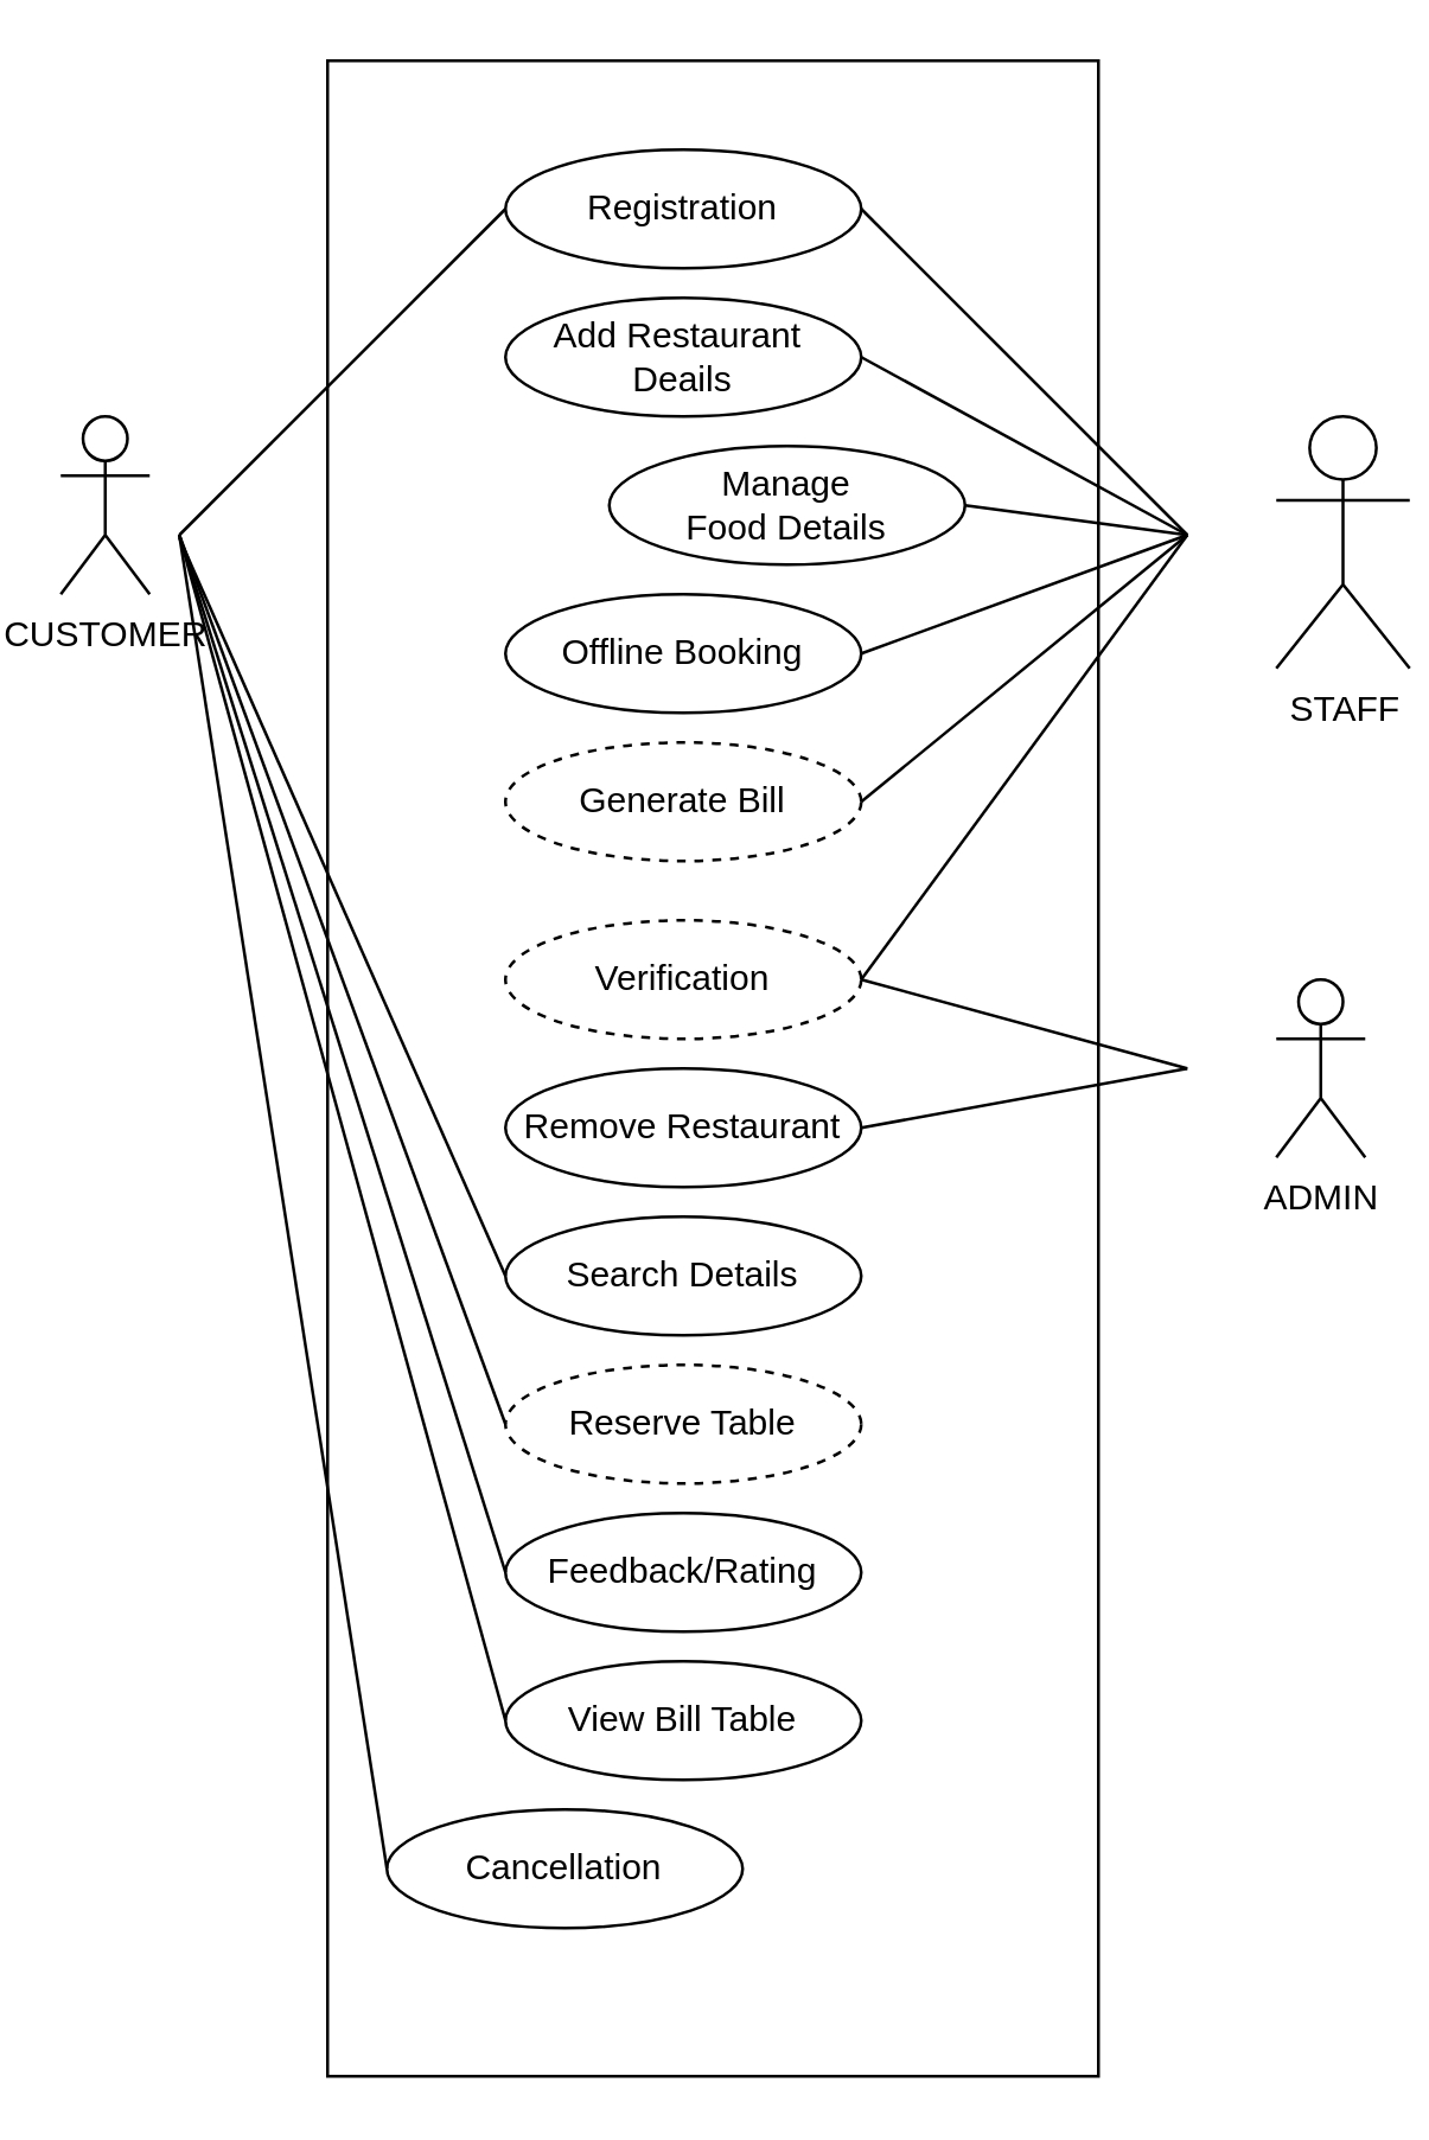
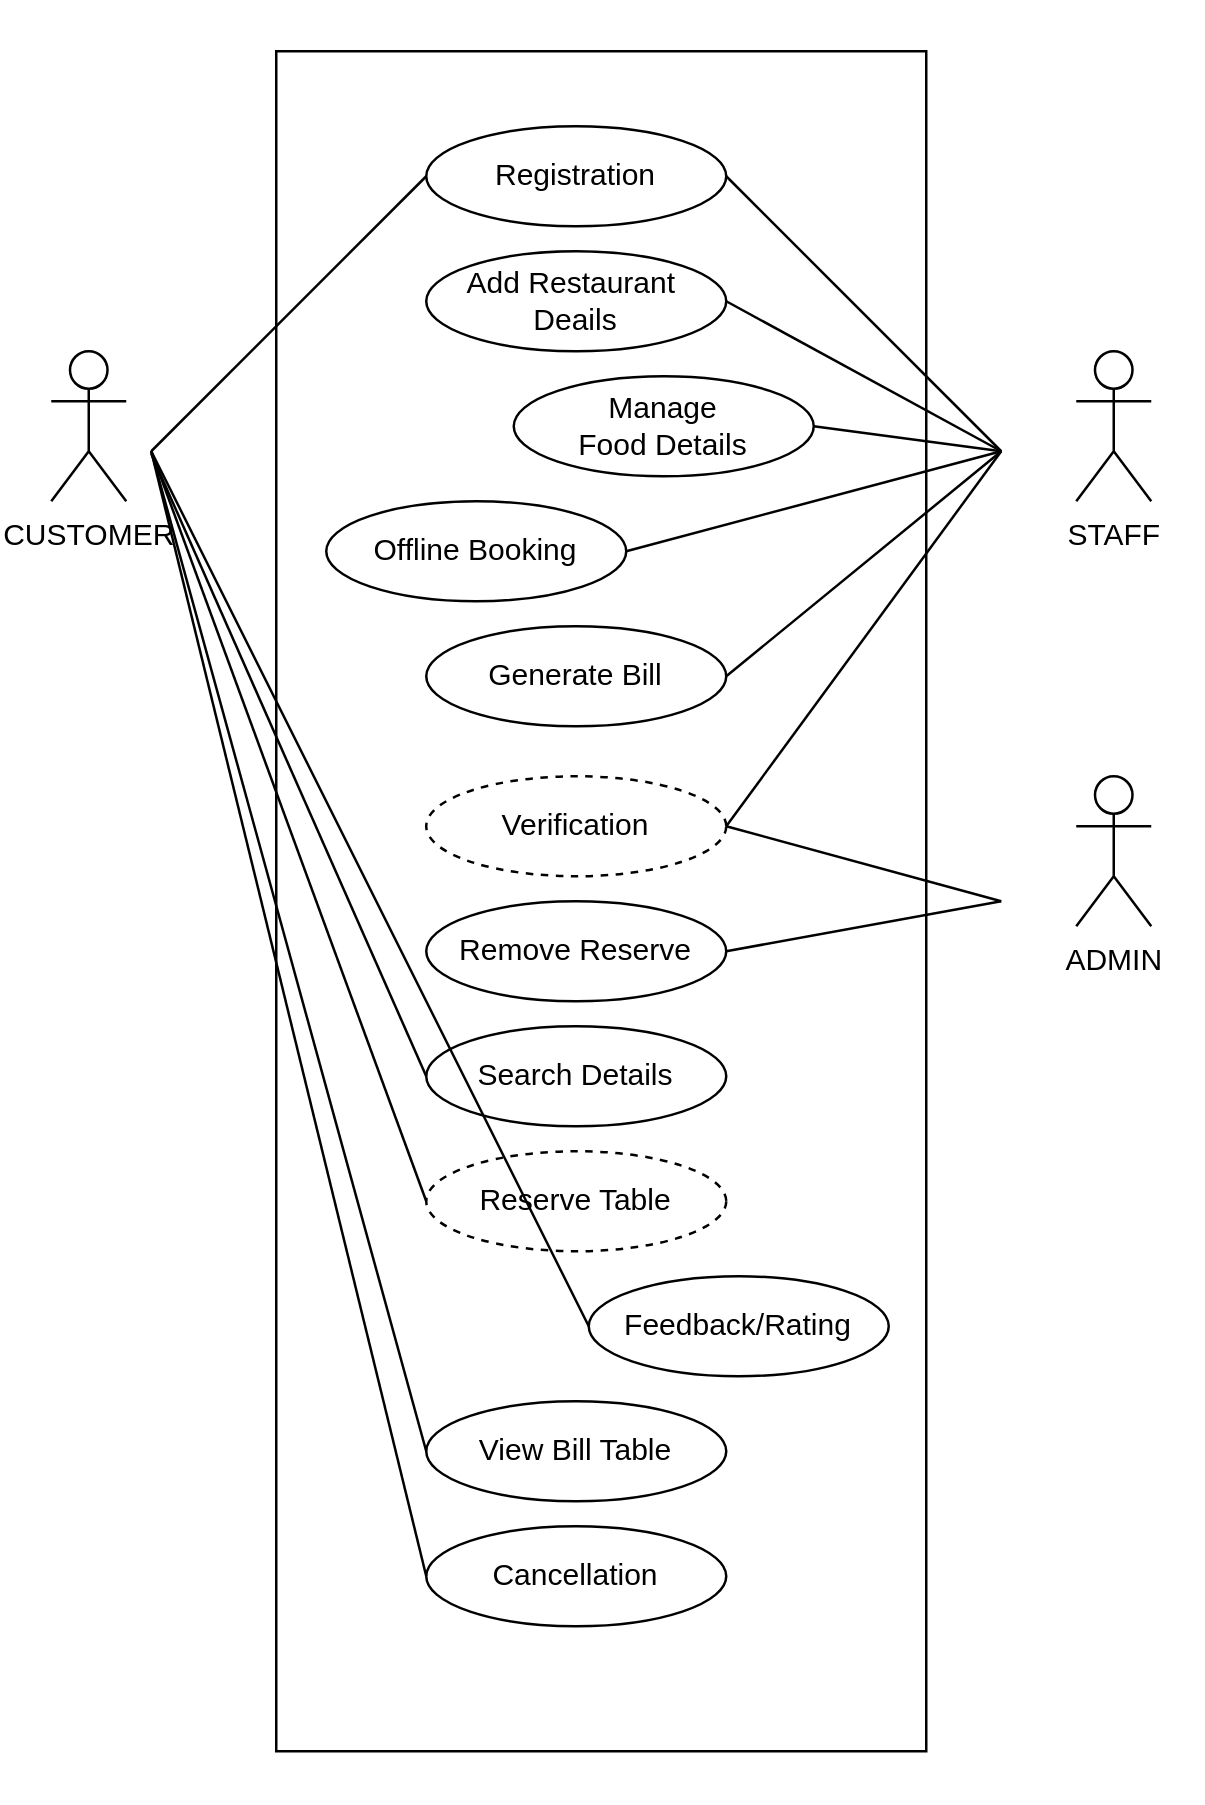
  <mxCell id="0" />
  <mxCell id="1" parent="0" />
  <mxCell id="2" value="" style="rounded=0;whiteSpace=wrap;html=1;" parent="1" vertex="1"><mxGeometry x="110" y="20" width="260" height="680" as="geometry" /></mxCell>
- <mxCell id="3" value="ADMIN" style="shape=umlActor;html=1;verticalLabelPosition=bottom;verticalAlign=top;align=center;" parent="1" vertex="1"><mxGeometry x="430" y="330" width="30" height="60" as="geometry" /></mxCell>
+ <mxCell id="3" value="ADMIN" style="shape=umlActor;html=1;verticalLabelPosition=bottom;verticalAlign=top;align=center;" parent="1" vertex="1"><mxGeometry x="430" y="310" width="30" height="60" as="geometry" /></mxCell>
  <mxCell id="4" value="CUSTOMER" style="shape=umlActor;html=1;verticalLabelPosition=bottom;verticalAlign=top;align=center;" parent="1" vertex="1"><mxGeometry x="20" y="140" width="30" height="60" as="geometry" /></mxCell>
- <mxCell id="5" value="STAFF" style="shape=umlActor;html=1;verticalLabelPosition=bottom;verticalAlign=top;align=center;" parent="1" vertex="1"><mxGeometry x="430" y="140" width="45" height="85" as="geometry" /></mxCell>
+ <mxCell id="5" value="STAFF" style="shape=umlActor;html=1;verticalLabelPosition=bottom;verticalAlign=top;align=center;" parent="1" vertex="1"><mxGeometry x="430" y="140" width="30" height="60" as="geometry" /></mxCell>
  <mxCell id="6" value="Registration&lt;span style=&quot;color: rgba(0 , 0 , 0 , 0) ; font-family: monospace ; font-size: 0px&quot;&gt;%3CmxGraphModel%3E%3Croot%3E%3CmxCell%20id%3D%220%22%2F%3E%3CmxCell%20id%3D%221%22%20parent%3D%220%22%2F%3E%3CmxCell%20id%3D%222%22%20value%3D%22ADMIN%22%20style%3D%22shape%3DumlActor%3Bhtml%3D1%3BverticalLabelPosition%3Dbottom%3BverticalAlign%3Dtop%3Balign%3Dcenter%3B%22%20vertex%3D%221%22%20parent%3D%221%22%3E%3CmxGeometry%20x%3D%22270%22%20y%3D%22310%22%20width%3D%2230%22%20height%3D%2260%22%20as%3D%22geometry%22%2F%3E%3C%2FmxCell%3E%3C%2Froot%3E%3C%2FmxGraphModel%3E&lt;/span&gt;" style="ellipse;whiteSpace=wrap;html=1;" parent="1" vertex="1"><mxGeometry x="170" y="50" width="120" height="40" as="geometry" /></mxCell>
  <mxCell id="7" value="Add Restaurant&amp;nbsp;&lt;span style=&quot;color: rgba(0 , 0 , 0 , 0) ; font-family: monospace ; font-size: 0px&quot;&gt;%3CmxGraphModel%3E%3Croot%3E%3CmxCell%20id%3D%220%22%2F%3E%3CmxCell%20id%3D%221%22%20parent%3D%220%22%2F%3E%3CmxCell%20id%3D%222%22%20value%3D%22Registration%26lt%3Bspan%20style%3D%26quot%3Bcolor%3A%20rgba(0%20%2C%200%20%2C%200%20%2C%200)%20%3B%20font-family%3A%20monospace%20%3B%20font-size%3A%200px%26quot%3B%26gt%3B%253CmxGraphModel%253E%253Croot%253E%253CmxCell%2520id%253D%25220%2522%252F%253E%253CmxCell%2520id%253D%25221%2522%2520parent%253D%25220%2522%252F%253E%253CmxCell%2520id%253D%25222%2522%2520value%253D%2522ADMIN%2522%2520style%253D%2522shape%253DumlActor%253Bhtml%253D1%253BverticalLabelPosition%253Dbottom%253BverticalAlign%253Dtop%253Balign%253Dcenter%253B%2522%2520vertex%253D%25221%2522%2520parent%253D%25221%2522%253E%253CmxGeometry%2520x%253D%2522270%2522%2520y%253D%2522310%2522%2520width%253D%252230%2522%2520height%253D%252260%2522%2520as%253D%2522geometry%2522%252F%253E%253C%252FmxCell%253E%253C%252Froot%253E%253C%252FmxGraphModel%253E%26lt%3B%2Fspan%26gt%3B%22%20style%3D%22ellipse%3BwhiteSpace%3Dwrap%3Bhtml%3D1%3B%22%20vertex%3D%221%22%20parent%3D%221%22%3E%3CmxGeometry%20x%3D%22310%22%20y%3D%22240%22%20width%3D%22120%22%20height%3D%2240%22%20as%3D%22geometry%22%2F%3E%3C%2FmxCell%3E%3C%2Froot%3E%3C%2FmxGraphModel%3E&lt;/span&gt;&lt;br&gt;Deails" style="ellipse;whiteSpace=wrap;html=1;" parent="1" vertex="1"><mxGeometry x="170" y="100" width="120" height="40" as="geometry" /></mxCell>
- <mxCell id="8" value="Offline Booking" style="ellipse;whiteSpace=wrap;html=1;" parent="1" vertex="1"><mxGeometry x="170" y="200" width="120" height="40" as="geometry" /></mxCell>
+ <mxCell id="8" value="Offline Booking" style="ellipse;whiteSpace=wrap;html=1;" parent="1" vertex="1"><mxGeometry x="130" y="200" width="120" height="40" as="geometry" /></mxCell>
  <mxCell id="9" value="&lt;span&gt;Verification&lt;/span&gt;" style="ellipse;whiteSpace=wrap;html=1;dashed=1;" parent="1" vertex="1"><mxGeometry x="170" y="310" width="120" height="40" as="geometry" /></mxCell>
- <mxCell id="10" value="Remove Restaurant" style="ellipse;whiteSpace=wrap;html=1;" parent="1" vertex="1"><mxGeometry x="170" y="360" width="120" height="40" as="geometry" /></mxCell>
+ <mxCell id="10" value="Remove Reserve" style="ellipse;whiteSpace=wrap;html=1;" parent="1" vertex="1"><mxGeometry x="170" y="360" width="120" height="40" as="geometry" /></mxCell>
  <mxCell id="11" value="Search Details" style="ellipse;whiteSpace=wrap;html=1;" parent="1" vertex="1"><mxGeometry x="170" y="410" width="120" height="40" as="geometry" /></mxCell>
  <mxCell id="12" value="Reserve Table" style="ellipse;whiteSpace=wrap;html=1;dashed=1;" parent="1" vertex="1"><mxGeometry x="170" y="460" width="120" height="40" as="geometry" /></mxCell>
- <mxCell id="13" value="Feedback/Rating" style="ellipse;whiteSpace=wrap;html=1;" parent="1" vertex="1"><mxGeometry x="170" y="510" width="120" height="40" as="geometry" /></mxCell>
+ <mxCell id="13" value="Feedback/Rating" style="ellipse;whiteSpace=wrap;html=1;" parent="1" vertex="1"><mxGeometry x="235" y="510" width="120" height="40" as="geometry" /></mxCell>
  <mxCell id="14" value="View Bill Table" style="ellipse;whiteSpace=wrap;html=1;" parent="1" vertex="1"><mxGeometry x="170" y="560" width="120" height="40" as="geometry" /></mxCell>
- <mxCell id="15" value="Cancellation" style="ellipse;whiteSpace=wrap;html=1;" parent="1" vertex="1"><mxGeometry x="130" y="610" width="120" height="40" as="geometry" /></mxCell>
+ <mxCell id="15" value="Cancellation" style="ellipse;whiteSpace=wrap;html=1;" parent="1" vertex="1"><mxGeometry x="170" y="610" width="120" height="40" as="geometry" /></mxCell>
  <mxCell id="16" value="Manage &lt;br&gt;Food Details" style="ellipse;whiteSpace=wrap;html=1;" parent="1" vertex="1"><mxGeometry x="205" y="150" width="120" height="40" as="geometry" /></mxCell>
  <mxCell id="17" value="" style="endArrow=none;html=1;entryX=0;entryY=0.5;entryDx=0;entryDy=0;" parent="1" target="6" edge="1"><mxGeometry width="50" height="50" relative="1" as="geometry"><mxPoint x="60" y="180" as="sourcePoint" /><mxPoint x="160" y="120" as="targetPoint" /></mxGeometry></mxCell>
  <mxCell id="18" value="" style="endArrow=none;html=1;exitX=1;exitY=0.5;exitDx=0;exitDy=0;" parent="1" source="7" edge="1"><mxGeometry width="50" height="50" relative="1" as="geometry"><mxPoint x="290" y="170" as="sourcePoint" /><mxPoint x="400" y="180" as="targetPoint" /></mxGeometry></mxCell>
  <mxCell id="19" value="" style="endArrow=none;html=1;exitX=1;exitY=0.5;exitDx=0;exitDy=0;" parent="1" source="8" edge="1"><mxGeometry width="50" height="50" relative="1" as="geometry"><mxPoint x="250" y="300" as="sourcePoint" /><mxPoint x="400" y="180" as="targetPoint" /></mxGeometry></mxCell>
  <mxCell id="20" value="" style="endArrow=none;html=1;exitX=1;exitY=0.5;exitDx=0;exitDy=0;" parent="1" edge="1" source="9"><mxGeometry width="50" height="50" relative="1" as="geometry"><mxPoint x="290" y="310" as="sourcePoint" /><mxPoint x="400" y="180" as="targetPoint" /></mxGeometry></mxCell>
  <mxCell id="21" value="" style="endArrow=none;html=1;exitX=1;exitY=0.5;exitDx=0;exitDy=0;" parent="1" edge="1" source="9"><mxGeometry width="50" height="50" relative="1" as="geometry"><mxPoint x="290" y="270" as="sourcePoint" /><mxPoint x="400" y="360" as="targetPoint" /></mxGeometry></mxCell>
  <mxCell id="22" value="" style="endArrow=none;html=1;entryX=1;entryY=0.5;entryDx=0;entryDy=0;" parent="1" target="10" edge="1"><mxGeometry width="50" height="50" relative="1" as="geometry"><mxPoint x="400" y="360" as="sourcePoint" /><mxPoint x="300" y="250" as="targetPoint" /></mxGeometry></mxCell>
  <mxCell id="23" value="" style="endArrow=none;html=1;exitX=0;exitY=0.5;exitDx=0;exitDy=0;" parent="1" edge="1" source="11"><mxGeometry width="50" height="50" relative="1" as="geometry"><mxPoint x="170" y="371" as="sourcePoint" /><mxPoint x="60" y="181" as="targetPoint" /></mxGeometry></mxCell>
  <mxCell id="24" value="" style="endArrow=none;html=1;entryX=0;entryY=0.5;entryDx=0;entryDy=0;" parent="1" target="12" edge="1"><mxGeometry width="50" height="50" relative="1" as="geometry"><mxPoint x="60" y="180" as="sourcePoint" /><mxPoint x="210" y="160" as="targetPoint" /></mxGeometry></mxCell>
  <mxCell id="25" value="" style="endArrow=none;html=1;entryX=0;entryY=0.5;entryDx=0;entryDy=0;" parent="1" target="13" edge="1"><mxGeometry width="50" height="50" relative="1" as="geometry"><mxPoint x="60" y="180" as="sourcePoint" /><mxPoint x="220" y="170" as="targetPoint" /></mxGeometry></mxCell>
  <mxCell id="26" value="" style="endArrow=none;html=1;entryX=0;entryY=0.5;entryDx=0;entryDy=0;" parent="1" target="14" edge="1"><mxGeometry width="50" height="50" relative="1" as="geometry"><mxPoint x="60" y="180" as="sourcePoint" /><mxPoint x="230" y="180" as="targetPoint" /></mxGeometry></mxCell>
  <mxCell id="27" value="" style="endArrow=none;html=1;entryX=0;entryY=0.5;entryDx=0;entryDy=0;" parent="1" target="15" edge="1"><mxGeometry width="50" height="50" relative="1" as="geometry"><mxPoint x="60" y="180" as="sourcePoint" /><mxPoint x="180" y="530" as="targetPoint" /></mxGeometry></mxCell>
  <mxCell id="28" value="" style="endArrow=none;html=1;entryX=1;entryY=0.5;entryDx=0;entryDy=0;" parent="1" target="16" edge="1"><mxGeometry width="50" height="50" relative="1" as="geometry"><mxPoint x="400" y="180" as="sourcePoint" /><mxPoint x="190" y="540" as="targetPoint" /></mxGeometry></mxCell>
  <mxCell id="29" value="" style="endArrow=none;html=1;exitX=1;exitY=0.5;exitDx=0;exitDy=0;" parent="1" source="6" edge="1"><mxGeometry width="50" height="50" relative="1" as="geometry"><mxPoint x="250" y="330" as="sourcePoint" /><mxPoint x="400" y="180" as="targetPoint" /></mxGeometry></mxCell>
- <mxCell id="30" value="Generate Bill" style="ellipse;whiteSpace=wrap;html=1;dashed=1;" vertex="1" parent="1"><mxGeometry x="170" y="250" width="120" height="40" as="geometry" /></mxCell>
+ <mxCell id="30" value="Generate Bill" style="ellipse;whiteSpace=wrap;html=1;" vertex="1" parent="1"><mxGeometry x="170" y="250" width="120" height="40" as="geometry" /></mxCell>
  <mxCell id="31" value="" style="endArrow=none;html=1;exitX=1;exitY=0.5;exitDx=0;exitDy=0;" edge="1" parent="1" source="30"><mxGeometry width="50" height="50" relative="1" as="geometry"><mxPoint x="250" y="340" as="sourcePoint" /><mxPoint x="400" y="180" as="targetPoint" /></mxGeometry></mxCell>
